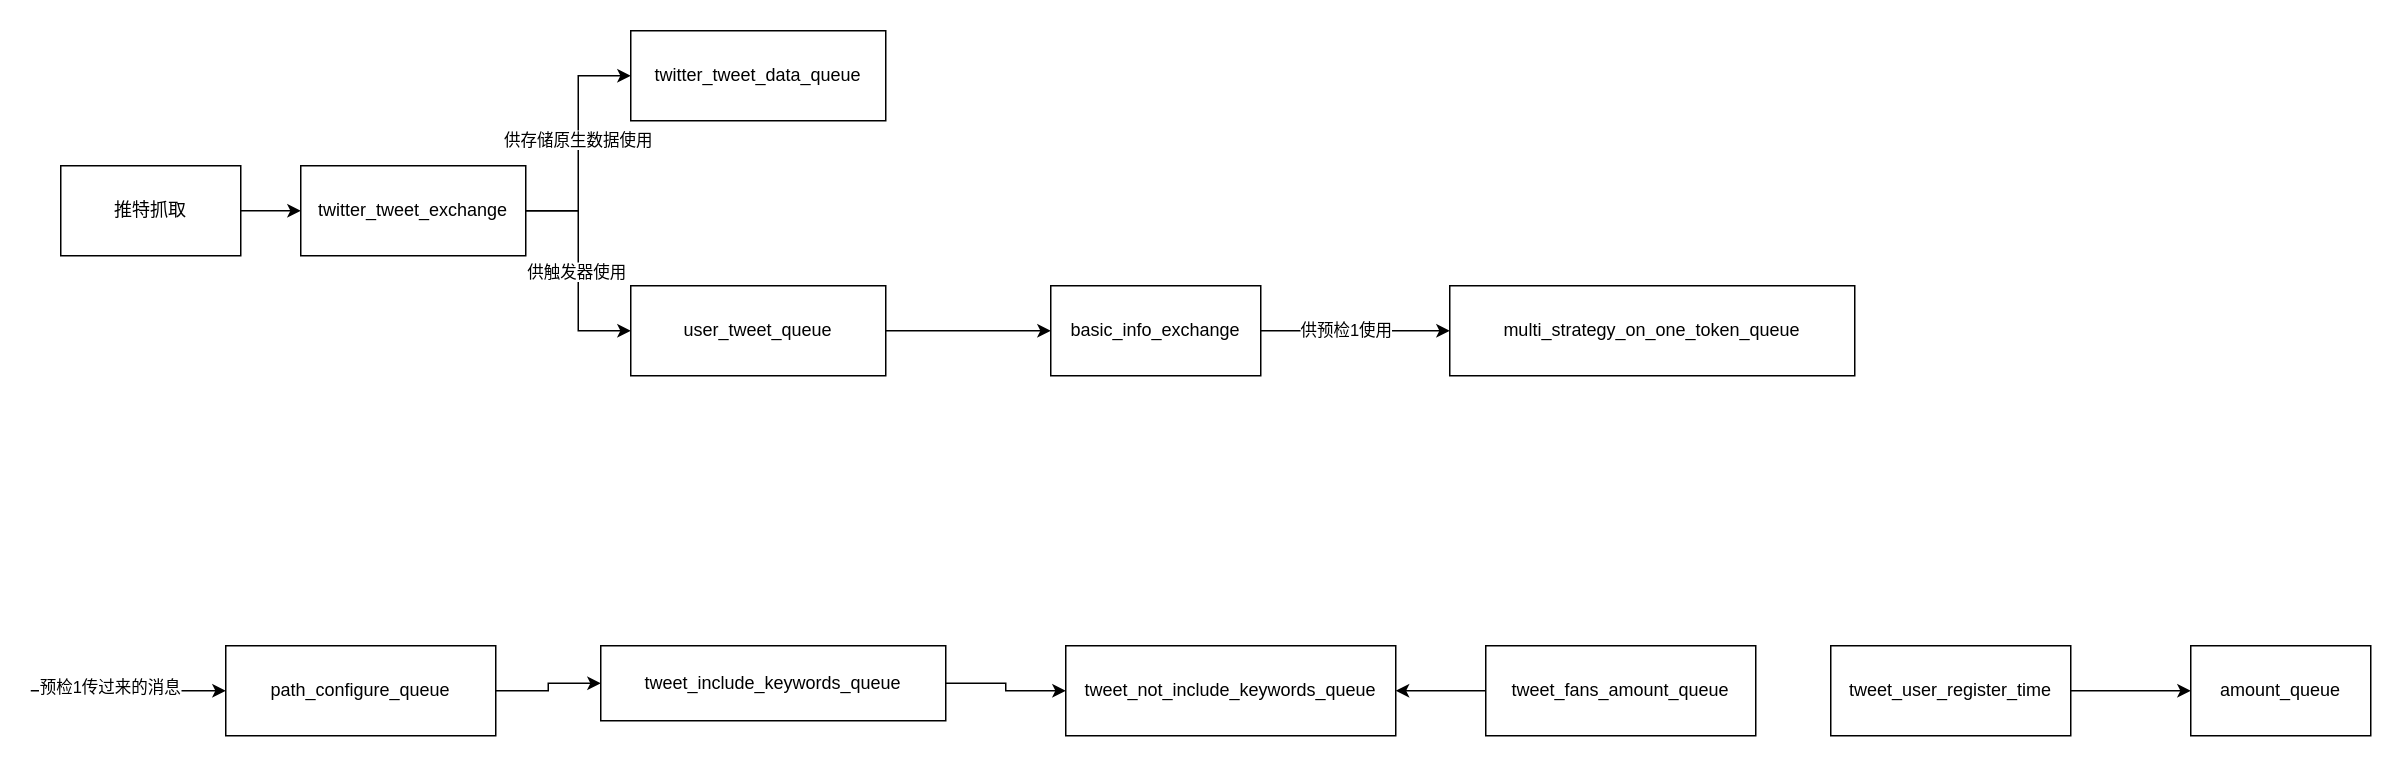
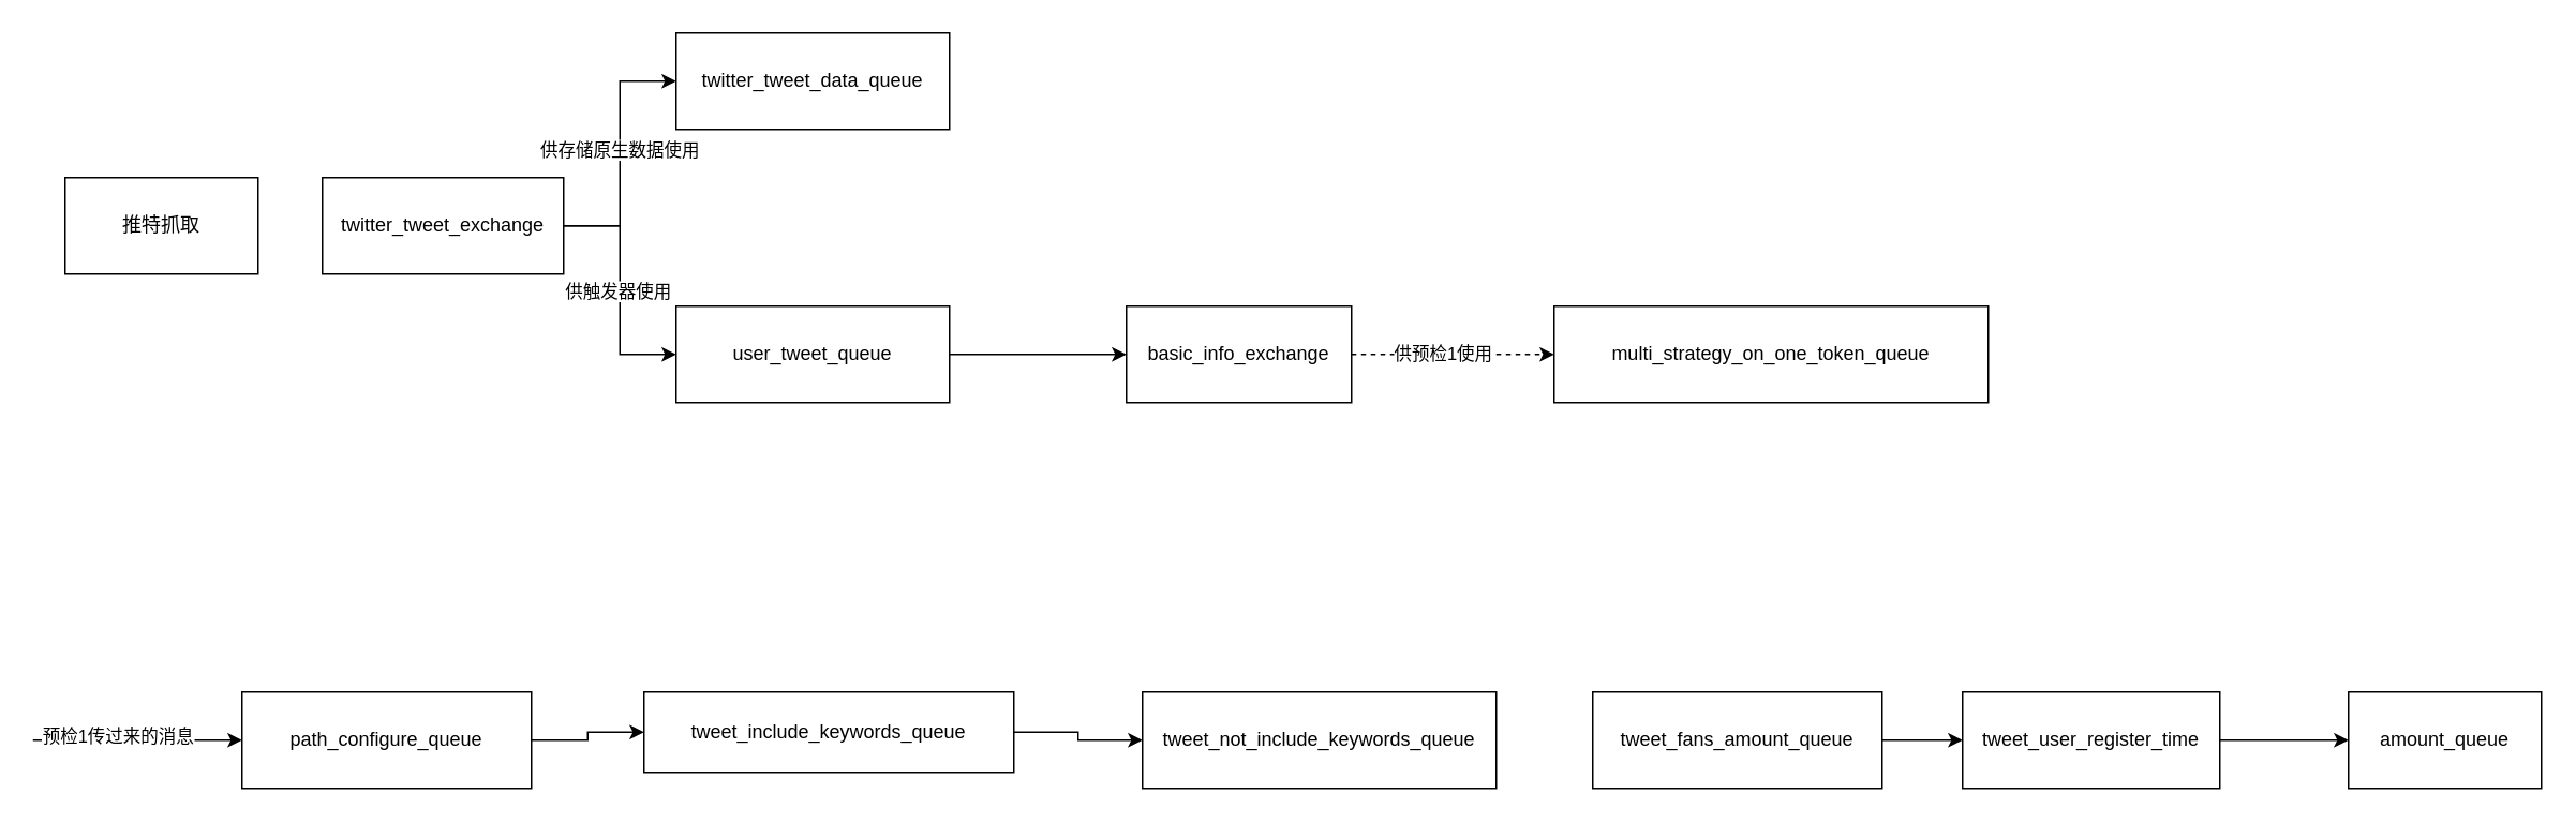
  <mxCell id="0" />
  <mxCell id="1" parent="0" />
- <mxCell id="2" style="edgeStyle=orthogonalEdgeStyle;rounded=0;orthogonalLoop=1;jettySize=auto;html=1;" parent="1" source="3" target="8" edge="1"><mxGeometry relative="1" as="geometry" /></mxCell>
  <mxCell id="3" value="推特抓取" style="rounded=0;whiteSpace=wrap;html=1;" parent="1" vertex="1"><mxGeometry x="40" y="110" width="120" height="60" as="geometry" /></mxCell>
  <mxCell id="4" style="edgeStyle=orthogonalEdgeStyle;rounded=0;orthogonalLoop=1;jettySize=auto;html=1;entryX=0;entryY=0.5;entryDx=0;entryDy=0;" parent="1" source="8" target="9" edge="1"><mxGeometry relative="1" as="geometry" /></mxCell>
  <mxCell id="5" value="供存储原生数据使用" style="edgeLabel;html=1;align=center;verticalAlign=middle;resizable=0;points=[];" vertex="1" connectable="0" parent="4"><mxGeometry x="0.037" y="1" relative="1" as="geometry"><mxPoint as="offset" /></mxGeometry></mxCell>
  <mxCell id="6" style="edgeStyle=orthogonalEdgeStyle;rounded=0;orthogonalLoop=1;jettySize=auto;html=1;entryX=0;entryY=0.5;entryDx=0;entryDy=0;" parent="1" source="8" target="11" edge="1"><mxGeometry relative="1" as="geometry" /></mxCell>
  <mxCell id="7" value="供触发器使用" style="edgeLabel;html=1;align=center;verticalAlign=middle;resizable=0;points=[];" vertex="1" connectable="0" parent="6"><mxGeometry y="-2" relative="1" as="geometry"><mxPoint as="offset" /></mxGeometry></mxCell>
  <mxCell id="8" value="twitter_tweet_exchange" style="rounded=0;whiteSpace=wrap;html=1;" parent="1" vertex="1"><mxGeometry x="200" y="110" width="150" height="60" as="geometry" /></mxCell>
  <mxCell id="9" value="twitter_tweet_data_queue" style="rounded=0;whiteSpace=wrap;html=1;" parent="1" vertex="1"><mxGeometry x="420" y="20" width="170" height="60" as="geometry" /></mxCell>
  <mxCell id="10" style="edgeStyle=orthogonalEdgeStyle;rounded=0;orthogonalLoop=1;jettySize=auto;html=1;" edge="1" parent="1" source="11"><mxGeometry relative="1" as="geometry"><mxPoint x="700" y="220" as="targetPoint" /></mxGeometry></mxCell>
  <mxCell id="11" value="user_tweet_queue" style="rounded=0;whiteSpace=wrap;html=1;" parent="1" vertex="1"><mxGeometry x="420" y="190" width="170" height="60" as="geometry" /></mxCell>
- <mxCell id="12" style="edgeStyle=orthogonalEdgeStyle;rounded=0;orthogonalLoop=1;jettySize=auto;html=1;entryX=0;entryY=0.5;entryDx=0;entryDy=0;" edge="1" parent="1" source="14" target="15"><mxGeometry relative="1" as="geometry" /></mxCell>
+ <mxCell id="12" style="edgeStyle=orthogonalEdgeStyle;rounded=0;orthogonalLoop=1;jettySize=auto;html=1;entryX=0;entryY=0.5;entryDx=0;entryDy=0;dashed=1;" edge="1" parent="1" source="14" target="15"><mxGeometry relative="1" as="geometry" /></mxCell>
  <mxCell id="13" value="供预检1使用" style="edgeLabel;html=1;align=center;verticalAlign=middle;resizable=0;points=[];" vertex="1" connectable="0" parent="12"><mxGeometry x="-0.108" y="1" relative="1" as="geometry"><mxPoint as="offset" /></mxGeometry></mxCell>
  <mxCell id="14" value="basic_info_exchange" style="rounded=0;whiteSpace=wrap;html=1;" vertex="1" parent="1"><mxGeometry x="700" y="190" width="140" height="60" as="geometry" /></mxCell>
  <mxCell id="15" value="multi_strategy_on_one_token_queue" style="rounded=0;whiteSpace=wrap;html=1;" vertex="1" parent="1"><mxGeometry x="966" y="190" width="270" height="60" as="geometry" /></mxCell>
  <mxCell id="16" style="edgeStyle=orthogonalEdgeStyle;rounded=0;orthogonalLoop=1;jettySize=auto;html=1;" edge="1" parent="1" source="17" target="21"><mxGeometry relative="1" as="geometry" /></mxCell>
  <mxCell id="17" value="path_configure_queue" style="rounded=0;whiteSpace=wrap;html=1;" vertex="1" parent="1"><mxGeometry x="150" y="430" width="180" height="60" as="geometry" /></mxCell>
  <mxCell id="18" value="" style="endArrow=classic;html=1;rounded=0;entryX=0;entryY=0.5;entryDx=0;entryDy=0;" edge="1" parent="1" target="17"><mxGeometry width="50" height="50" relative="1" as="geometry"><mxPoint y="460" as="sourcePoint" x="20" /><mxPoint x="80" y="440" as="targetPoint" /></mxGeometry></mxCell>
  <mxCell id="19" value="预检1传过来的消息" style="edgeLabel;html=1;align=center;verticalAlign=middle;resizable=0;points=[];" vertex="1" connectable="0" parent="18"><mxGeometry x="-0.2" y="3" relative="1" as="geometry"><mxPoint as="offset" /></mxGeometry></mxCell>
  <mxCell id="20" style="edgeStyle=orthogonalEdgeStyle;rounded=0;orthogonalLoop=1;jettySize=auto;html=1;" edge="1" parent="1" source="21" target="22"><mxGeometry relative="1" as="geometry" /></mxCell>
  <mxCell id="21" value="tweet_include_keywords_queue" style="rounded=0;whiteSpace=wrap;html=1;" vertex="1" parent="1"><mxGeometry x="400" y="430" width="230" height="50" as="geometry" /></mxCell>
  <mxCell id="22" value="tweet_not_include_keywords_queue" style="rounded=0;whiteSpace=wrap;html=1;" vertex="1" parent="1"><mxGeometry x="710" y="430" width="220" height="60" as="geometry" /></mxCell>
- <mxCell id="23" style="edgeStyle=orthogonalEdgeStyle;rounded=0;orthogonalLoop=1;jettySize=auto;html=1;" edge="1" parent="1" source="24" target="22"><mxGeometry relative="1" as="geometry" /></mxCell>
+ <mxCell id="23" style="edgeStyle=orthogonalEdgeStyle;rounded=0;orthogonalLoop=1;jettySize=auto;html=1;" edge="1" parent="1" source="24" target="26"><mxGeometry relative="1" as="geometry" /></mxCell>
  <mxCell id="24" value="tweet_fans_amount_queue" style="rounded=0;whiteSpace=wrap;html=1;" vertex="1" parent="1"><mxGeometry x="990" y="430" width="180" height="60" as="geometry" /></mxCell>
  <mxCell id="25" style="edgeStyle=orthogonalEdgeStyle;rounded=0;orthogonalLoop=1;jettySize=auto;html=1;" edge="1" parent="1" source="26"><mxGeometry relative="1" as="geometry"><mxPoint x="1460" y="460" as="targetPoint" /></mxGeometry></mxCell>
  <mxCell id="26" value="tweet_user_register_time" style="rounded=0;whiteSpace=wrap;html=1;" vertex="1" parent="1"><mxGeometry x="1220" y="430" width="160" height="60" as="geometry" /></mxCell>
  <mxCell id="27" value="amount_queue" style="rounded=0;whiteSpace=wrap;html=1;" vertex="1" parent="1"><mxGeometry x="1460" y="430" width="120" height="60" as="geometry" /></mxCell>
